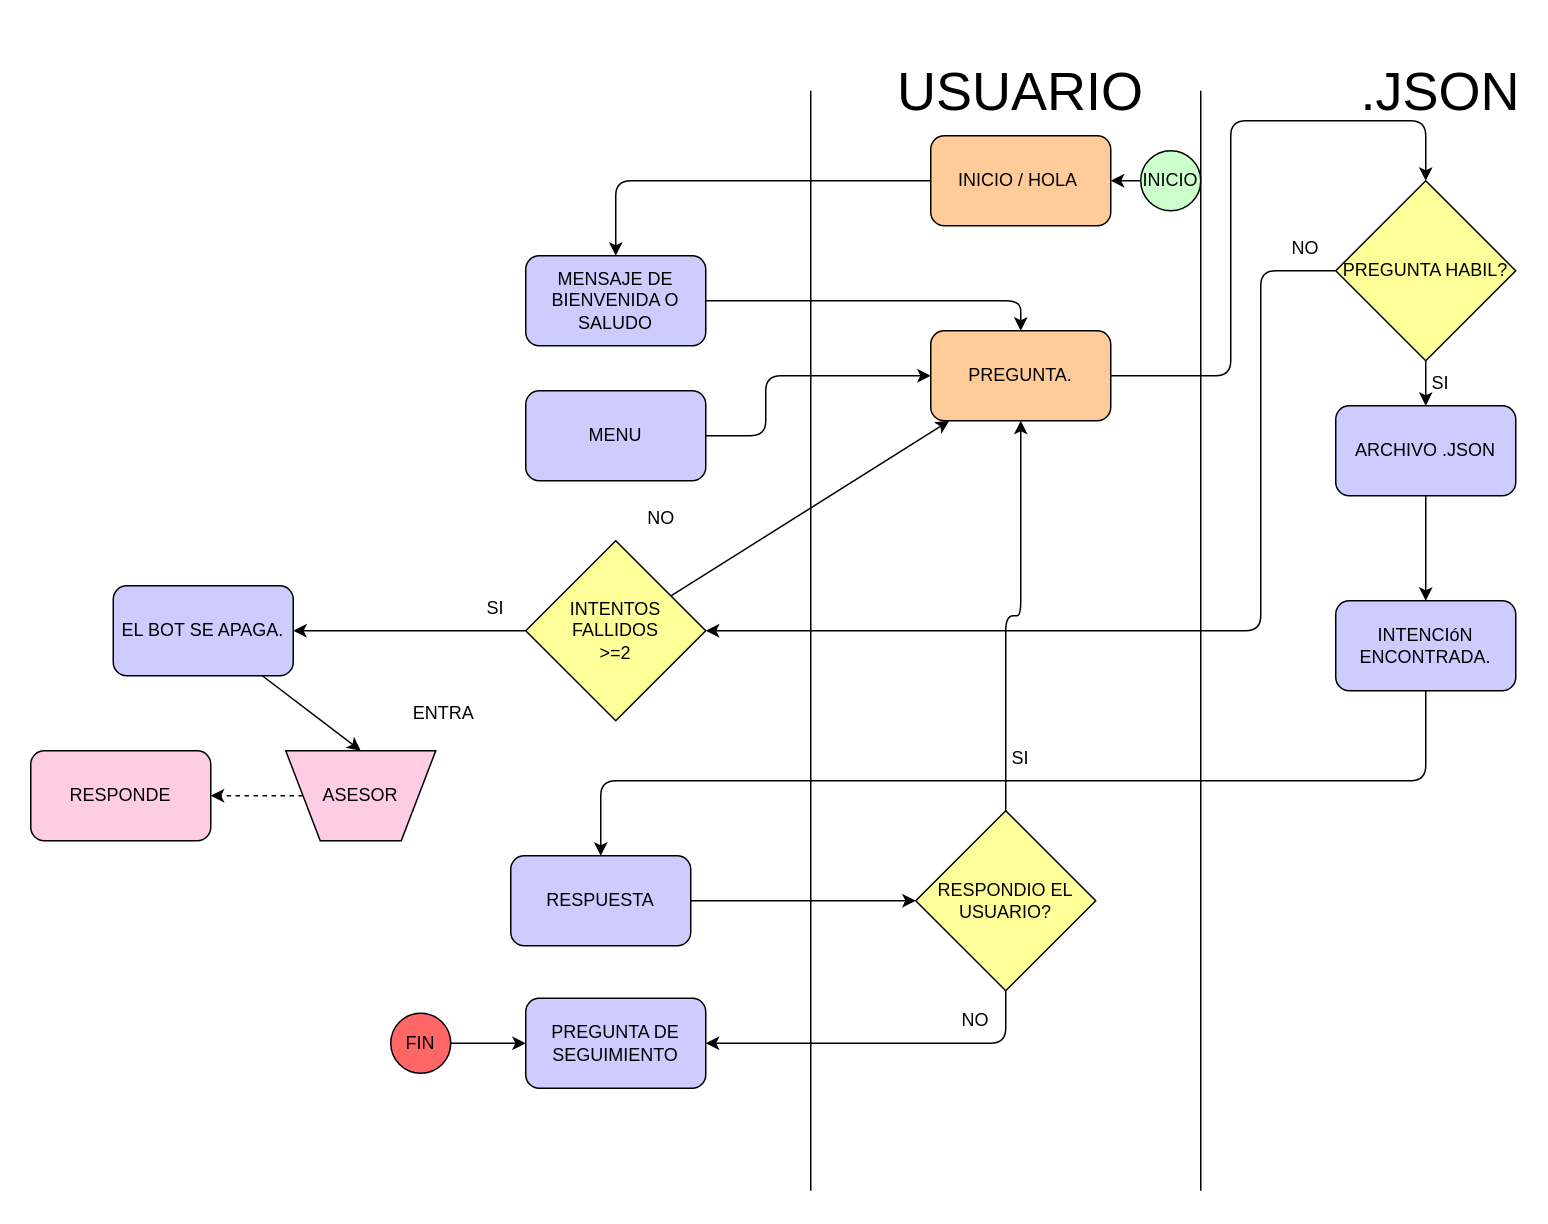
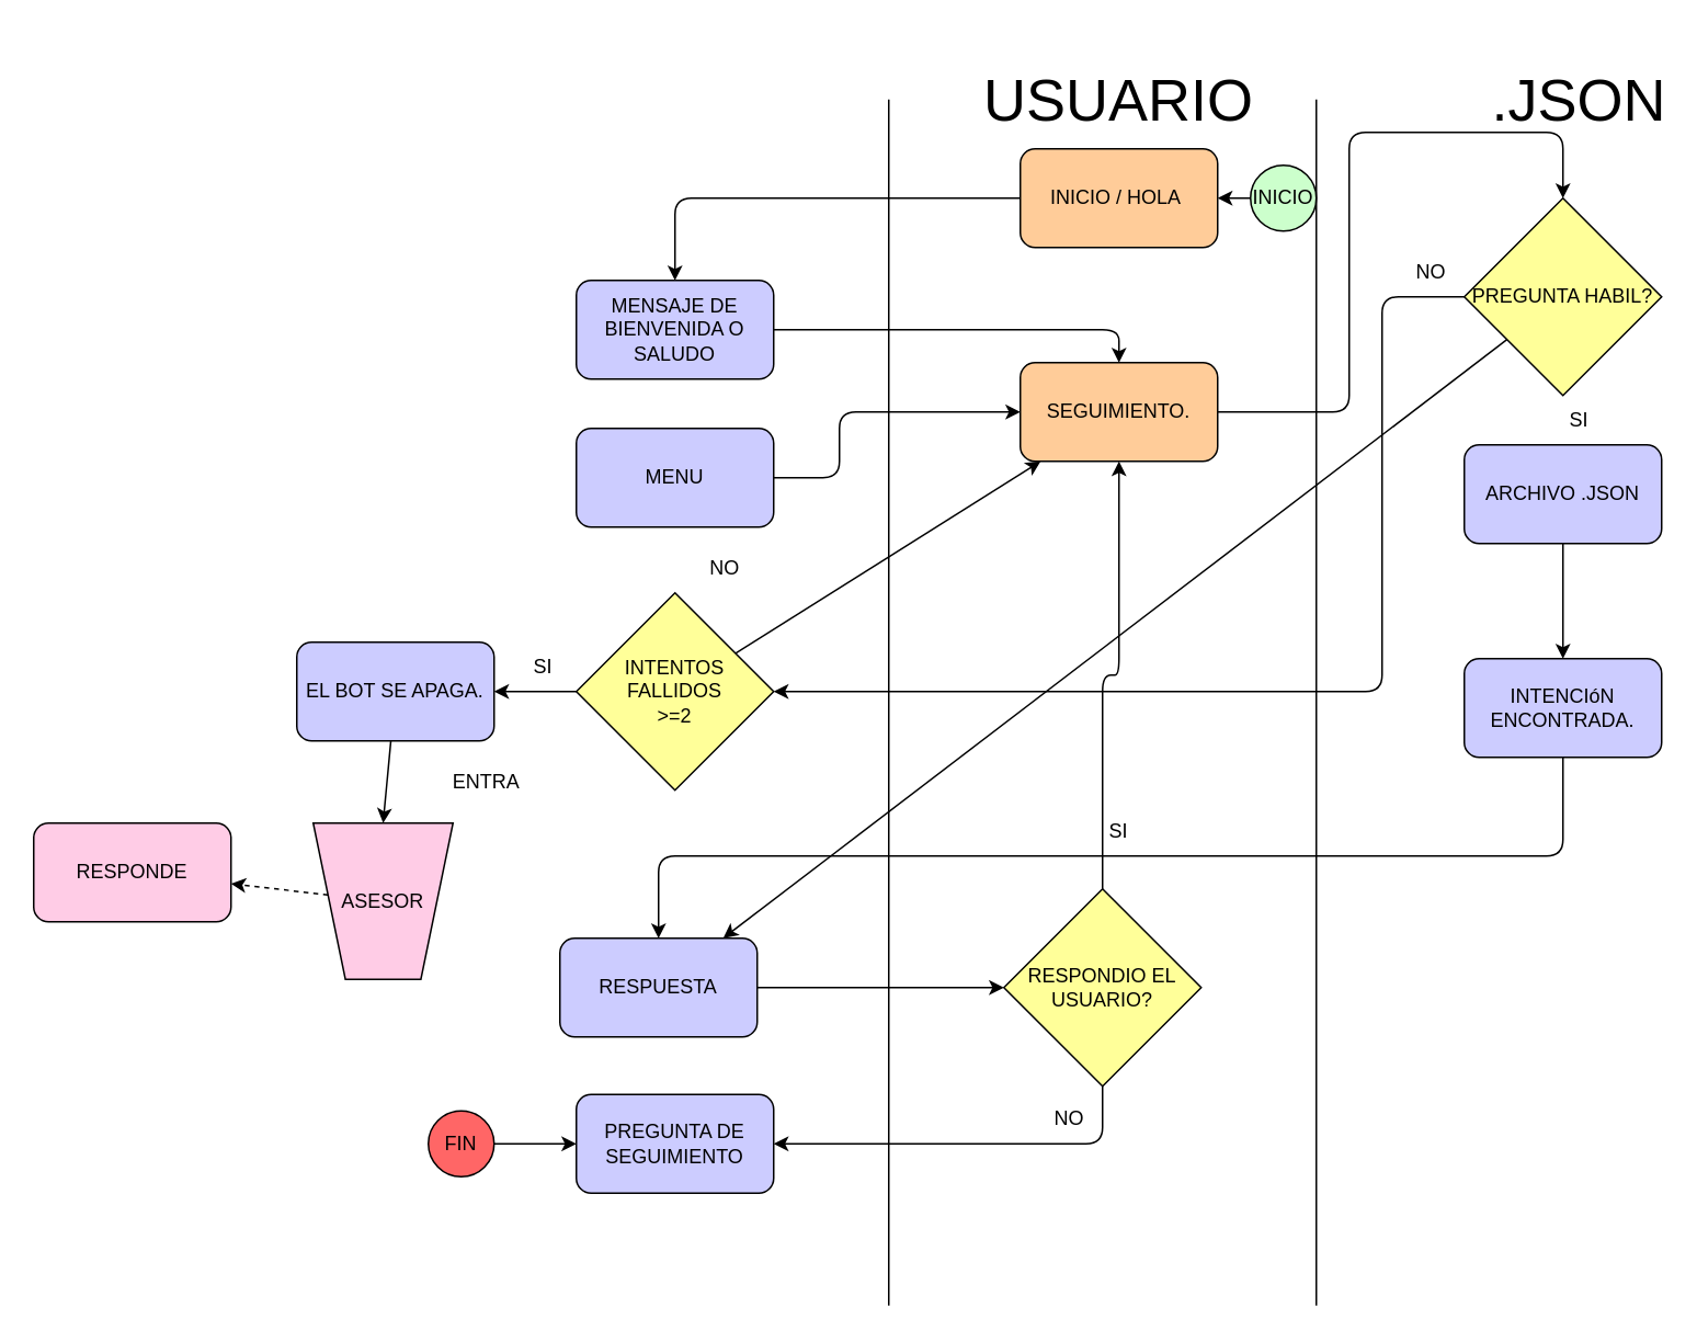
  <mxCell id="0" />
  <mxCell id="1" parent="0" />
  <mxCell id="2" style="edgeStyle=none;html=1;entryX=0.5;entryY=0;entryDx=0;entryDy=0;" parent="1" source="3" target="5" edge="1"><mxGeometry relative="1" as="geometry"><Array as="points"><mxPoint x="410" y="120" /></Array></mxGeometry></mxCell>
  <mxCell id="3" value="INICIO / HOLA&amp;nbsp;" style="rounded=1;whiteSpace=wrap;html=1;fillColor=#FFCC99;" parent="1" vertex="1"><mxGeometry x="620" y="90" width="120" height="60" as="geometry" /></mxCell>
  <mxCell id="4" style="edgeStyle=none;html=1;entryX=0.5;entryY=0;entryDx=0;entryDy=0;" parent="1" source="5" target="23" edge="1"><mxGeometry relative="1" as="geometry"><Array as="points"><mxPoint x="680" y="200" /></Array></mxGeometry></mxCell>
  <mxCell id="5" value="MENSAJE DE BIENVENIDA O SALUDO" style="rounded=1;whiteSpace=wrap;html=1;fillColor=#CCCCFF;" parent="1" vertex="1"><mxGeometry x="350" y="170" width="120" height="60" as="geometry" /></mxCell>
  <mxCell id="6" value="NO" style="text;html=1;strokeColor=none;fillColor=none;align=center;verticalAlign=middle;whiteSpace=wrap;rounded=0;" parent="1" vertex="1"><mxGeometry x="840" y="150" width="60" height="30" as="geometry" /></mxCell>
  <mxCell id="7" style="edgeStyle=none;html=1;entryX=0.5;entryY=0;entryDx=0;entryDy=0;" parent="1" source="8" target="13" edge="1"><mxGeometry relative="1" as="geometry" /></mxCell>
  <mxCell id="8" value="ARCHIVO .JSON" style="rounded=1;whiteSpace=wrap;html=1;fillColor=#CCCCFF;" parent="1" vertex="1"><mxGeometry x="890" y="270" width="120" height="60" as="geometry" /></mxCell>
  <mxCell id="9" style="edgeStyle=none;html=1;entryX=1;entryY=0.5;entryDx=0;entryDy=0;" parent="1" source="10" target="3" edge="1"><mxGeometry relative="1" as="geometry" /></mxCell>
  <mxCell id="10" value="" style="ellipse;whiteSpace=wrap;html=1;aspect=fixed;fillColor=#CCFFCC;" parent="1" vertex="1"><mxGeometry x="760" y="100" width="40" height="40" as="geometry" /></mxCell>
  <mxCell id="11" value="SI" style="text;html=1;strokeColor=none;fillColor=none;align=center;verticalAlign=middle;whiteSpace=wrap;rounded=0;" parent="1" vertex="1"><mxGeometry x="930" y="240" width="60" height="30" as="geometry" /></mxCell>
  <mxCell id="12" style="edgeStyle=none;html=1;entryX=0.5;entryY=0;entryDx=0;entryDy=0;" parent="1" source="13" target="15" edge="1"><mxGeometry relative="1" as="geometry"><Array as="points"><mxPoint x="950" y="520" /><mxPoint x="400" y="520" /></Array></mxGeometry></mxCell>
  <mxCell id="13" value="INTENCIóN ENCONTRADA." style="rounded=1;whiteSpace=wrap;html=1;fillColor=#CCCCFF;" parent="1" vertex="1"><mxGeometry x="890" y="400" width="120" height="60" as="geometry" /></mxCell>
  <mxCell id="14" style="edgeStyle=none;html=1;" parent="1" source="15" target="18" edge="1"><mxGeometry relative="1" as="geometry" /></mxCell>
  <mxCell id="15" value="RESPUESTA" style="rounded=1;whiteSpace=wrap;html=1;fillColor=#CCCCFF;" parent="1" vertex="1"><mxGeometry x="340" y="570" width="120" height="60" as="geometry" /></mxCell>
  <mxCell id="16" style="edgeStyle=none;html=1;exitX=0.5;exitY=1;exitDx=0;exitDy=0;entryX=1;entryY=0.5;entryDx=0;entryDy=0;" parent="1" source="18" target="19" edge="1"><mxGeometry relative="1" as="geometry"><Array as="points"><mxPoint x="670" y="695" /></Array></mxGeometry></mxCell>
  <mxCell id="17" style="edgeStyle=none;html=1;entryX=0.5;entryY=1;entryDx=0;entryDy=0;" parent="1" source="18" target="23" edge="1"><mxGeometry relative="1" as="geometry"><Array as="points"><mxPoint x="670" y="410" /><mxPoint x="680" y="410" /></Array></mxGeometry></mxCell>
  <mxCell id="18" value="RESPONDIO EL USUARIO?" style="rhombus;whiteSpace=wrap;html=1;fillColor=#FFFF99;" parent="1" vertex="1"><mxGeometry x="610" y="540" width="120" height="120" as="geometry" /></mxCell>
  <mxCell id="19" value="PREGUNTA DE SEGUIMIENTO" style="rounded=1;whiteSpace=wrap;html=1;fillColor=#CCCCFF;" parent="1" vertex="1"><mxGeometry x="350" y="665" width="120" height="60" as="geometry" /></mxCell>
  <mxCell id="20" style="edgeStyle=none;html=1;" parent="1" source="32" target="19" edge="1"><mxGeometry relative="1" as="geometry" /></mxCell>
  <mxCell id="21" value="NO" style="text;html=1;strokeColor=none;fillColor=none;align=center;verticalAlign=middle;whiteSpace=wrap;rounded=0;" parent="1" vertex="1"><mxGeometry x="620" y="665" width="60" height="30" as="geometry" /></mxCell>
  <mxCell id="22" style="edgeStyle=none;html=1;entryX=0.5;entryY=0;entryDx=0;entryDy=0;" parent="1" source="23" target="26" edge="1"><mxGeometry relative="1" as="geometry"><Array as="points"><mxPoint x="820" y="250" /><mxPoint x="820" y="170" /><mxPoint x="820" y="80" /><mxPoint x="950" y="80" /></Array></mxGeometry></mxCell>
- <mxCell id="23" value="PREGUNTA." style="rounded=1;whiteSpace=wrap;html=1;fillColor=#FFCC99;" parent="1" vertex="1"><mxGeometry x="620" y="220" width="120" height="60" as="geometry" /></mxCell>
- <mxCell id="24" style="edgeStyle=none;html=1;entryX=0.5;entryY=0;entryDx=0;entryDy=0;" parent="1" source="26" target="8" edge="1"><mxGeometry relative="1" as="geometry" /></mxCell>
+ <mxCell id="23" value="SEGUIMIENTO." style="rounded=1;whiteSpace=wrap;html=1;fillColor=#FFCC99;" parent="1" vertex="1"><mxGeometry x="620" y="220" width="120" height="60" as="geometry" /></mxCell>
+ <mxCell id="24" style="edgeStyle=none;html=1;" parent="1" source="26" target="15" edge="1"><mxGeometry relative="1" as="geometry" /></mxCell>
  <mxCell id="25" style="edgeStyle=none;html=1;exitX=0;exitY=0.5;exitDx=0;exitDy=0;entryX=1;entryY=0.5;entryDx=0;entryDy=0;" parent="1" source="26" target="36" edge="1"><mxGeometry relative="1" as="geometry"><Array as="points"><mxPoint x="840" y="180" /><mxPoint x="840" y="420" /></Array></mxGeometry></mxCell>
  <mxCell id="26" value="PREGUNTA HABIL?" style="rhombus;whiteSpace=wrap;html=1;fillColor=#FFFF99;" parent="1" vertex="1"><mxGeometry x="890" y="120" width="120" height="120" as="geometry" /></mxCell>
  <mxCell id="27" value="" style="endArrow=none;html=1;" parent="1" edge="1"><mxGeometry width="50" height="50" relative="1" as="geometry"><mxPoint x="540" y="793.333" as="sourcePoint" /><mxPoint x="540" y="60" as="targetPoint" /><Array as="points"><mxPoint x="540" y="250" /><mxPoint x="540" y="180" /></Array></mxGeometry></mxCell>
  <mxCell id="28" value="" style="endArrow=none;html=1;" parent="1" edge="1"><mxGeometry width="50" height="50" relative="1" as="geometry"><mxPoint x="800" y="793.333" as="sourcePoint" /><mxPoint x="800" y="60" as="targetPoint" /><Array as="points"><mxPoint x="800" y="250" /><mxPoint x="800" y="180" /></Array></mxGeometry></mxCell>
  <mxCell id="29" value="INICIO" style="text;html=1;strokeColor=none;fillColor=none;align=center;verticalAlign=middle;whiteSpace=wrap;rounded=0;" parent="1" vertex="1"><mxGeometry x="750" y="105" width="60" height="30" as="geometry" /></mxCell>
  <mxCell id="30" value="&lt;font style=&quot;font-size: 36px;&quot;&gt;USUARIO&lt;/font&gt;" style="text;html=1;strokeColor=none;fillColor=none;align=center;verticalAlign=middle;whiteSpace=wrap;rounded=0;" parent="1" vertex="1"><mxGeometry x="630" y="20" width="100" height="80" as="geometry" /></mxCell>
  <mxCell id="31" value="&lt;font style=&quot;font-size: 36px;&quot;&gt;.JSON&lt;br&gt;&lt;/font&gt;" style="text;html=1;strokeColor=none;fillColor=none;align=center;verticalAlign=middle;whiteSpace=wrap;rounded=0;" parent="1" vertex="1"><mxGeometry x="910" y="20" width="100" height="80" as="geometry" /></mxCell>
  <mxCell id="32" value="" style="ellipse;whiteSpace=wrap;html=1;aspect=fixed;fillColor=#FF6666;" parent="1" vertex="1"><mxGeometry x="260" y="675" width="40" height="40" as="geometry" /></mxCell>
  <mxCell id="33" value="FIN" style="text;html=1;strokeColor=none;fillColor=none;align=center;verticalAlign=middle;whiteSpace=wrap;rounded=0;" parent="1" vertex="1"><mxGeometry x="250" y="680" width="60" height="30" as="geometry" /></mxCell>
  <mxCell id="34" value="" style="edgeStyle=none;html=1;" parent="1" source="36" target="23" edge="1"><mxGeometry relative="1" as="geometry" /></mxCell>
  <mxCell id="35" value="" style="edgeStyle=none;html=1;" parent="1" source="36" target="40" edge="1"><mxGeometry relative="1" as="geometry" /></mxCell>
  <mxCell id="36" value="INTENTOS&lt;br&gt;FALLIDOS&lt;br&gt;&amp;gt;=2" style="rhombus;whiteSpace=wrap;html=1;fillColor=#FFFF99;" parent="1" vertex="1"><mxGeometry x="350" y="360" width="120" height="120" as="geometry" /></mxCell>
  <mxCell id="37" style="edgeStyle=none;html=1;entryX=0;entryY=0.5;entryDx=0;entryDy=0;" parent="1" source="38" target="23" edge="1"><mxGeometry relative="1" as="geometry"><Array as="points"><mxPoint x="510" y="290" /><mxPoint x="510" y="250" /></Array></mxGeometry></mxCell>
  <mxCell id="38" value="MENU" style="rounded=1;whiteSpace=wrap;html=1;fillColor=#CCCCFF;" parent="1" vertex="1"><mxGeometry x="350" y="260" width="120" height="60" as="geometry" /></mxCell>
  <mxCell id="39" style="edgeStyle=none;html=1;entryX=0.5;entryY=0;entryDx=0;entryDy=0;" parent="1" source="40" target="42" edge="1"><mxGeometry relative="1" as="geometry" /></mxCell>
- <mxCell id="40" value="EL BOT SE APAGA." style="rounded=1;whiteSpace=wrap;html=1;fillColor=#CCCCFF;" parent="1" vertex="1"><mxGeometry x="75" y="390" width="120" height="60" as="geometry" /></mxCell>
+ <mxCell id="40" value="EL BOT SE APAGA." style="rounded=1;whiteSpace=wrap;html=1;fillColor=#CCCCFF;" parent="1" vertex="1"><mxGeometry x="180" y="390" width="120" height="60" as="geometry" /></mxCell>
  <mxCell id="41" style="edgeStyle=none;html=1;fillColor=#FFCCE6;dashed=1;" parent="1" source="42" target="43" edge="1"><mxGeometry relative="1" as="geometry" /></mxCell>
- <mxCell id="42" value="ASESOR" style="verticalLabelPosition=middle;verticalAlign=middle;html=1;shape=trapezoid;perimeter=trapezoidPerimeter;whiteSpace=wrap;size=0.23;arcSize=10;flipV=1;labelPosition=center;align=center;fillColor=#FFCCE6;" parent="1" vertex="1"><mxGeometry x="190" y="500" width="100" height="60" as="geometry" /></mxCell>
+ <mxCell id="42" value="ASESOR" style="verticalLabelPosition=middle;verticalAlign=middle;html=1;shape=trapezoid;perimeter=trapezoidPerimeter;whiteSpace=wrap;size=0.23;arcSize=10;flipV=1;labelPosition=center;align=center;fillColor=#FFCCE6;" parent="1" vertex="1"><mxGeometry x="190" y="500" width="85" height="95" as="geometry" /></mxCell>
  <mxCell id="43" value="RESPONDE" style="rounded=1;whiteSpace=wrap;html=1;fillColor=#FFCCE6;" parent="1" vertex="1"><mxGeometry x="20" y="500" width="120" height="60" as="geometry" /></mxCell>
  <mxCell id="44" value="ENTRA" style="text;html=1;align=center;verticalAlign=middle;resizable=0;points=[];autosize=1;strokeColor=none;fillColor=#FFFFFF;" parent="1" vertex="1"><mxGeometry x="265" y="460" width="60" height="30" as="geometry" /></mxCell>
  <mxCell id="45" value="SI" style="text;html=1;strokeColor=none;fillColor=none;align=center;verticalAlign=middle;whiteSpace=wrap;rounded=0;" parent="1" vertex="1"><mxGeometry x="650" y="490" width="60" height="30" as="geometry" /></mxCell>
  <mxCell id="46" value="SI" style="text;html=1;strokeColor=none;fillColor=none;align=center;verticalAlign=middle;whiteSpace=wrap;rounded=0;" parent="1" vertex="1"><mxGeometry x="300" y="390" width="60" height="30" as="geometry" /></mxCell>
  <mxCell id="47" value="NO" style="text;html=1;align=center;verticalAlign=middle;resizable=0;points=[];autosize=1;strokeColor=none;fillColor=none;" parent="1" vertex="1"><mxGeometry x="420" y="330" width="40" height="30" as="geometry" /></mxCell>
